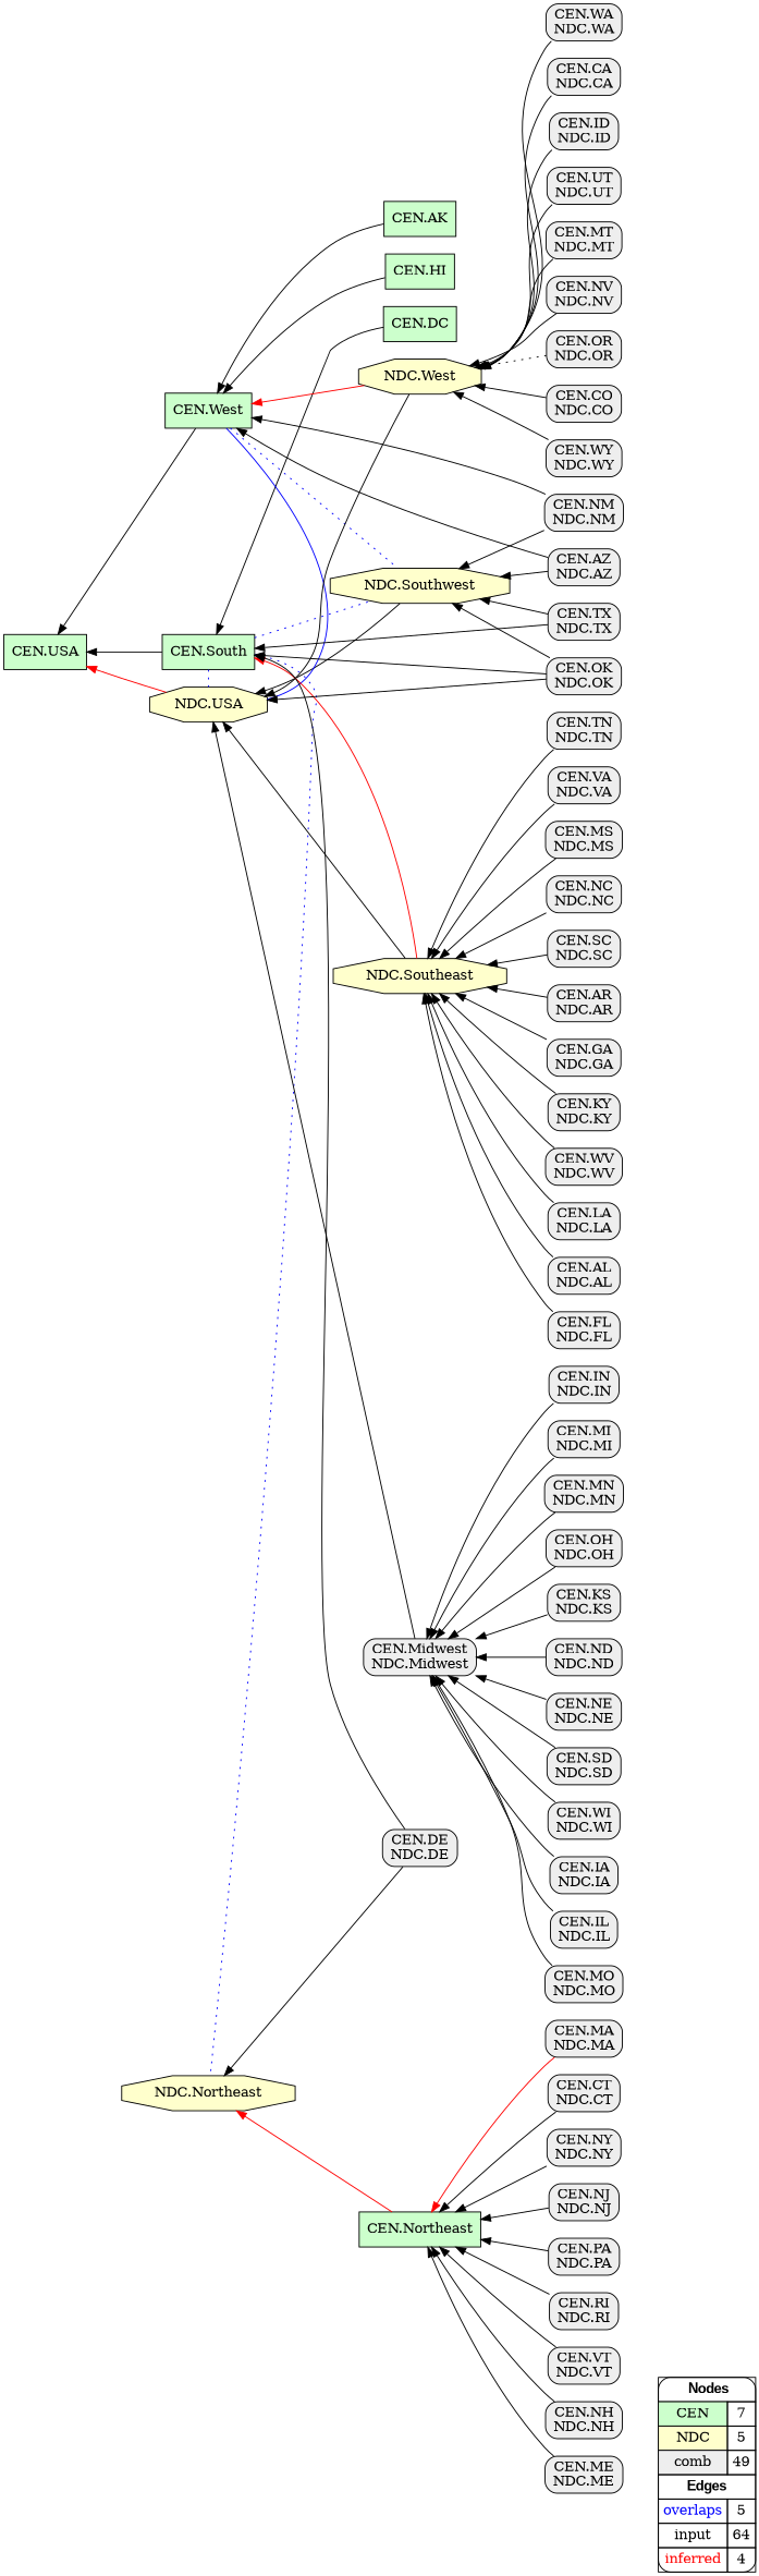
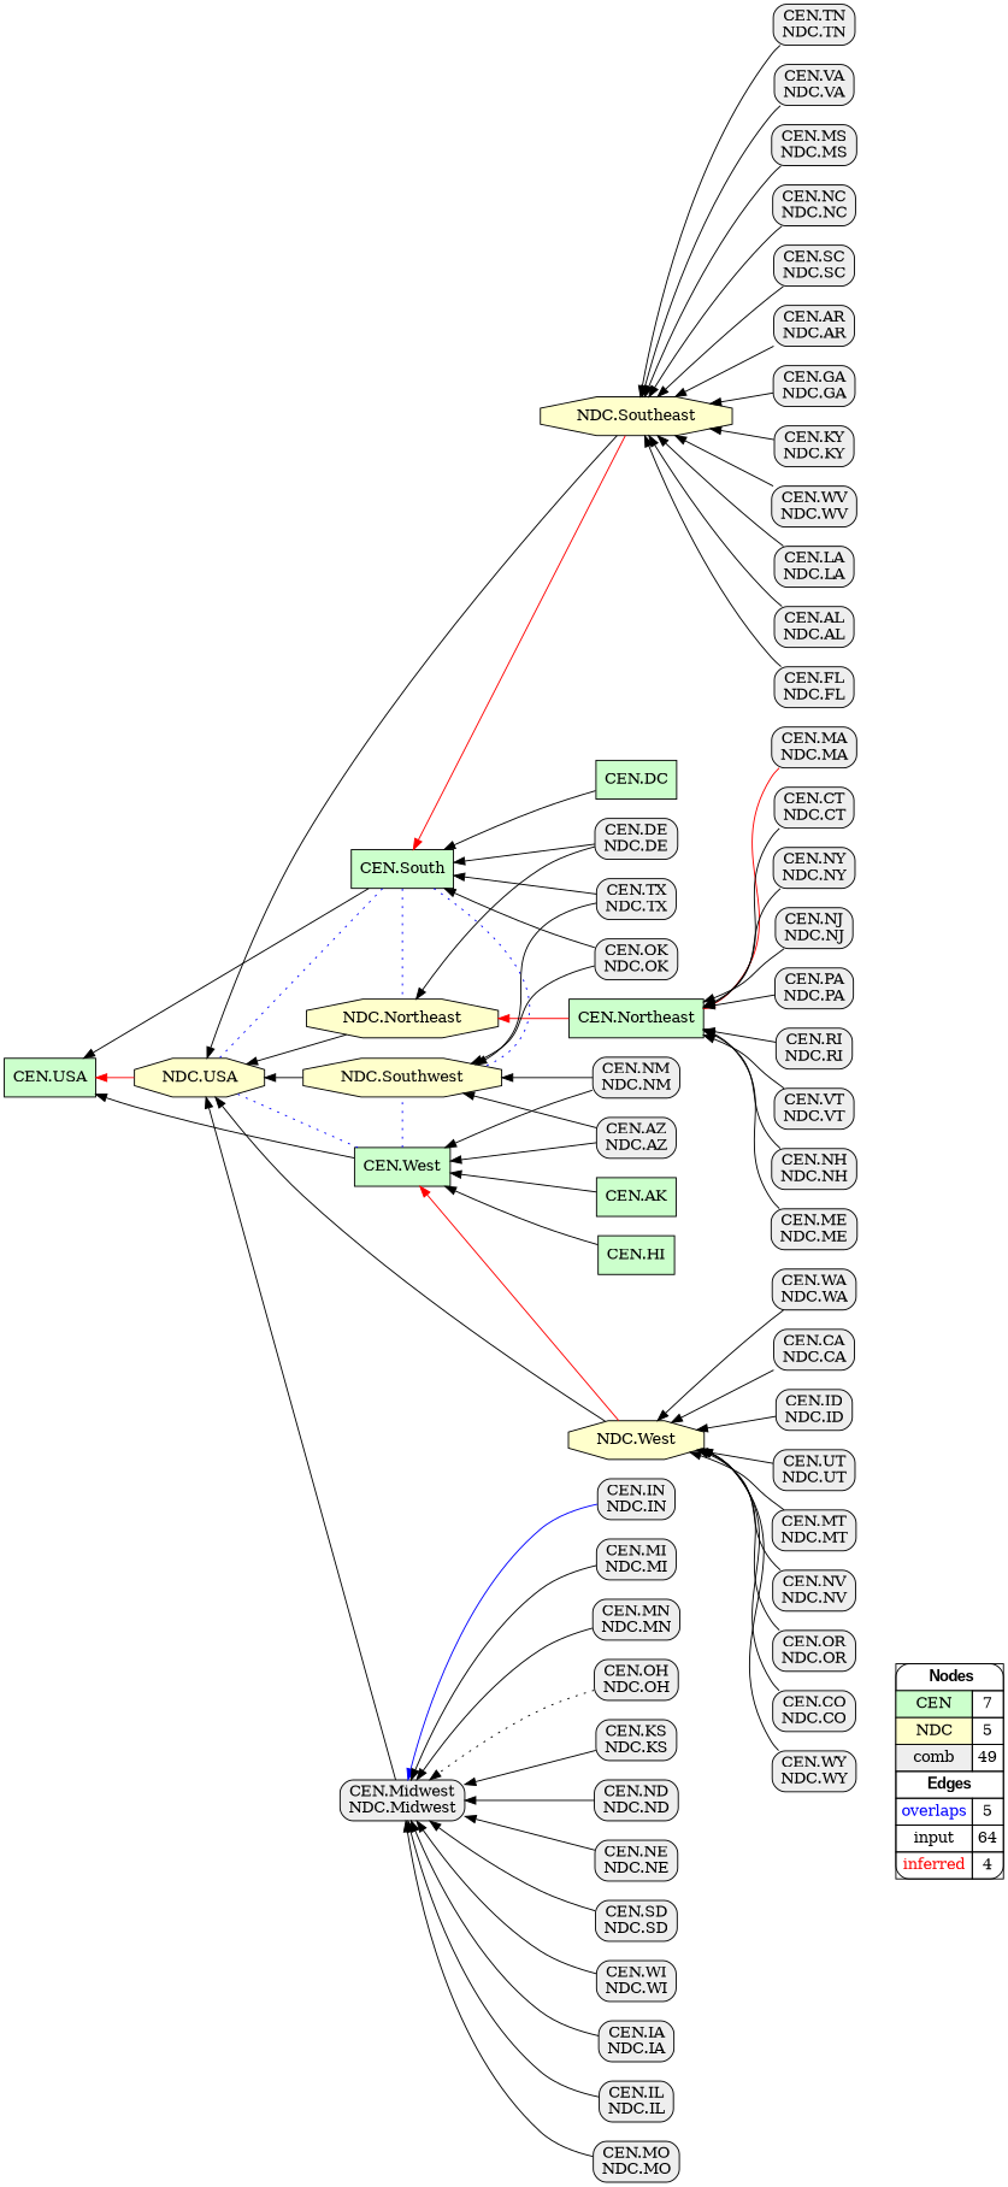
  digraph {
    rankdir=RL
    node [fillcolor="#EEEEEE" shape=box style="filled,rounded"]
    edge [arrowhead=normal color="#000000" constraint=true penwidth=1 style=solid]
    n1 [fillcolor=white label=<   <TABLE BORDER="0" CELLBORDER="1" CELLSPACING="0" CELLPADDING="4">  <TR> <TD COLSPAN="2"><font face="Arial Black"> Nodes</font></TD> </TR>  <TR>   <TD bgcolor="#CCFFCC">CEN</TD>   <TD>7</TD>   </TR>  <TR>   <TD bgcolor="#FFFFCC">NDC</TD>   <TD>5</TD>   </TR>  <TR>   <TD bgcolor="#EEEEEE">comb</TD>   <TD>49</TD>   </TR>  <TR> <TD COLSPAN="2"><font face = "Arial Black"> Edges </font></TD> </TR>  <TR>   <TD><font color ="#0000FF">overlaps</font></TD>   <TD>5</TD>   </TR>  <TR>   <TD><font color ="#000000">input</font></TD>   <TD>64</TD>   </TR>  <TR>   <TD><font color ="#FF0000">inferred</font></TD>   <TD>4</TD>   </TR>  </TABLE>   > margin=0]
    "CEN.DC" [fillcolor="#CCFFCC" style=filled]
    "CEN.South" [fillcolor="#CCFFCC" style=filled]
    "NDC.Northeast" [fillcolor="#FFFFCC" shape=octagon style=filled]
    "CEN.USA" [fillcolor="#CCFFCC" style=filled]
    "NDC.USA" [fillcolor="#FFFFCC" shape=octagon style=filled]
    "NDC.Southwest" [fillcolor="#FFFFCC" shape=octagon style=filled]
    "CEN.AK" [fillcolor="#CCFFCC" style=filled]
    "CEN.West" [fillcolor="#CCFFCC" style=filled]
    "CEN.HI" [fillcolor="#CCFFCC" style=filled]
    "CEN.Northeast" [fillcolor="#CCFFCC" style=filled]
    "NDC.West" [fillcolor="#FFFFCC" shape=octagon style=filled]
    "NDC.Southeast" [fillcolor="#FFFFCC" shape=octagon style=filled]
    "CEN.NM\nNDC.NM"
    "CEN.AZ\nNDC.AZ"
    "CEN.TN\nNDC.TN"
    "CEN.MA\nNDC.MA"
    "CEN.IN\nNDC.IN"
    "CEN.Midwest\nNDC.Midwest"
    "CEN.CT\nNDC.CT"
    "CEN.WA\nNDC.WA"
    "CEN.MI\nNDC.MI"
    "CEN.VA\nNDC.VA"
    "CEN.CA\nNDC.CA"
    "CEN.NY\nNDC.NY"
    "CEN.MS\nNDC.MS"
    "CEN.ID\nNDC.ID"
    "CEN.MN\nNDC.MN"
    "CEN.NJ\nNDC.NJ"
    "CEN.UT\nNDC.UT"
    "CEN.DE\nNDC.DE"
    "CEN.NC\nNDC.NC"
    "CEN.SC\nNDC.SC"
    "CEN.AR\nNDC.AR"
    "CEN.TX\nNDC.TX"
    "CEN.OH\nNDC.OH"
    "CEN.GA\nNDC.GA"
    "CEN.KS\nNDC.KS"
    "CEN.ND\nNDC.ND"
    "CEN.NE\nNDC.NE"
    "CEN.KY\nNDC.KY"
    "CEN.MT\nNDC.MT"
    "CEN.NV\nNDC.NV"
    "CEN.PA\nNDC.PA"
    "CEN.SD\nNDC.SD"
    "CEN.WI\nNDC.WI"
    "CEN.IA\nNDC.IA"
    "CEN.RI\nNDC.RI"
    "CEN.IL\nNDC.IL"
    "CEN.OR\nNDC.OR"
    "CEN.VT\nNDC.VT"
    "CEN.OK\nNDC.OK"
    "CEN.WV\nNDC.WV"
    "CEN.CO\nNDC.CO"
    "CEN.MO\nNDC.MO"
    "CEN.NH\nNDC.NH"
    "CEN.LA\nNDC.LA"
    "CEN.ME\nNDC.ME"
    "CEN.AL\nNDC.AL"
    "CEN.WY\nNDC.WY"
    "CEN.FL\nNDC.FL"
    subgraph sub_1 {
      rank=source
      n1
    }
    "CEN.DC" -> "CEN.South"
    "CEN.South" -> "NDC.Northeast" [arrowhead=none color="#0000FF" constraint=false style=dotted]
    "CEN.South" -> "CEN.USA"
    "CEN.South" -> "NDC.USA" [arrowhead=none color="#0000FF" constraint=false style=dotted]
    "CEN.South" -> "NDC.Southwest" [arrowhead=none color="#0000FF" constraint=false style=dotted]
-   "CEN.OK\nNDC.OK" -> "NDC.USA"
+   "NDC.Northeast" -> "NDC.USA"
    "NDC.USA" -> "CEN.USA" [color="#FF0000"]
    "NDC.Southwest" -> "NDC.USA"
    "CEN.AK" -> "CEN.West"
    "CEN.West" -> "CEN.USA"
-   "CEN.West" -> "NDC.USA" [arrowhead=none color="#0000FF" constraint=false]
+   "CEN.West" -> "NDC.USA" [arrowhead=none color="#0000FF" constraint=false style=dotted]
    "CEN.West" -> "NDC.Southwest" [arrowhead=none color="#0000FF" constraint=false style=dotted]
    "CEN.HI" -> "CEN.West"
    "CEN.Northeast" -> "NDC.Northeast" [color="#FF0000"]
    "NDC.West" -> "NDC.USA"
    "NDC.West" -> "CEN.West" [color="#FF0000"]
    "NDC.Southeast" -> "CEN.South" [color="#FF0000"]
    "NDC.Southeast" -> "NDC.USA"
    "CEN.NM\nNDC.NM" -> "NDC.Southwest"
    "CEN.NM\nNDC.NM" -> "CEN.West"
    "CEN.AZ\nNDC.AZ" -> "NDC.Southwest"
    "CEN.AZ\nNDC.AZ" -> "CEN.West"
    "CEN.TN\nNDC.TN" -> "NDC.Southeast"
    "CEN.MA\nNDC.MA" -> "CEN.Northeast" [color="#FF0000"]
-   "CEN.IN\nNDC.IN" -> "CEN.Midwest\nNDC.Midwest"
+   "CEN.IN\nNDC.IN" -> "CEN.Midwest\nNDC.Midwest" [color="#0000FF"]
    "CEN.Midwest\nNDC.Midwest" -> "NDC.USA"
    "CEN.CT\nNDC.CT" -> "CEN.Northeast"
    "CEN.WA\nNDC.WA" -> "NDC.West"
    "CEN.MI\nNDC.MI" -> "CEN.Midwest\nNDC.Midwest"
    "CEN.VA\nNDC.VA" -> "NDC.Southeast"
    "CEN.CA\nNDC.CA" -> "NDC.West"
    "CEN.NY\nNDC.NY" -> "CEN.Northeast"
    "CEN.MS\nNDC.MS" -> "NDC.Southeast"
    "CEN.ID\nNDC.ID" -> "NDC.West"
    "CEN.MN\nNDC.MN" -> "CEN.Midwest\nNDC.Midwest"
    "CEN.NJ\nNDC.NJ" -> "CEN.Northeast"
    "CEN.UT\nNDC.UT" -> "NDC.West"
    "CEN.DE\nNDC.DE" -> "CEN.South"
    "CEN.DE\nNDC.DE" -> "NDC.Northeast"
    "CEN.NC\nNDC.NC" -> "NDC.Southeast"
    "CEN.SC\nNDC.SC" -> "NDC.Southeast"
    "CEN.AR\nNDC.AR" -> "NDC.Southeast"
    "CEN.TX\nNDC.TX" -> "CEN.South"
    "CEN.TX\nNDC.TX" -> "NDC.Southwest"
-   "CEN.OH\nNDC.OH" -> "CEN.Midwest\nNDC.Midwest"
+   "CEN.OH\nNDC.OH" -> "CEN.Midwest\nNDC.Midwest" [style=dotted]
    "CEN.GA\nNDC.GA" -> "NDC.Southeast"
    "CEN.KS\nNDC.KS" -> "CEN.Midwest\nNDC.Midwest"
    "CEN.ND\nNDC.ND" -> "CEN.Midwest\nNDC.Midwest"
    "CEN.NE\nNDC.NE" -> "CEN.Midwest\nNDC.Midwest"
    "CEN.KY\nNDC.KY" -> "NDC.Southeast"
    "CEN.MT\nNDC.MT" -> "NDC.West"
    "CEN.NV\nNDC.NV" -> "NDC.West"
    "CEN.PA\nNDC.PA" -> "CEN.Northeast"
    "CEN.SD\nNDC.SD" -> "CEN.Midwest\nNDC.Midwest"
    "CEN.WI\nNDC.WI" -> "CEN.Midwest\nNDC.Midwest"
    "CEN.IA\nNDC.IA" -> "CEN.Midwest\nNDC.Midwest"
    "CEN.RI\nNDC.RI" -> "CEN.Northeast"
    "CEN.IL\nNDC.IL" -> "CEN.Midwest\nNDC.Midwest"
-   "CEN.OR\nNDC.OR" -> "NDC.West" [style=dotted]
+   "CEN.OR\nNDC.OR" -> "NDC.West"
    "CEN.VT\nNDC.VT" -> "CEN.Northeast"
    "CEN.OK\nNDC.OK" -> "CEN.South"
    "CEN.OK\nNDC.OK" -> "NDC.Southwest"
    "CEN.WV\nNDC.WV" -> "NDC.Southeast"
    "CEN.CO\nNDC.CO" -> "NDC.West"
    "CEN.MO\nNDC.MO" -> "CEN.Midwest\nNDC.Midwest"
    "CEN.NH\nNDC.NH" -> "CEN.Northeast"
    "CEN.LA\nNDC.LA" -> "NDC.Southeast"
    "CEN.ME\nNDC.ME" -> "CEN.Northeast"
    "CEN.AL\nNDC.AL" -> "NDC.Southeast"
    "CEN.WY\nNDC.WY" -> "NDC.West"
    "CEN.FL\nNDC.FL" -> "NDC.Southeast"
  }
